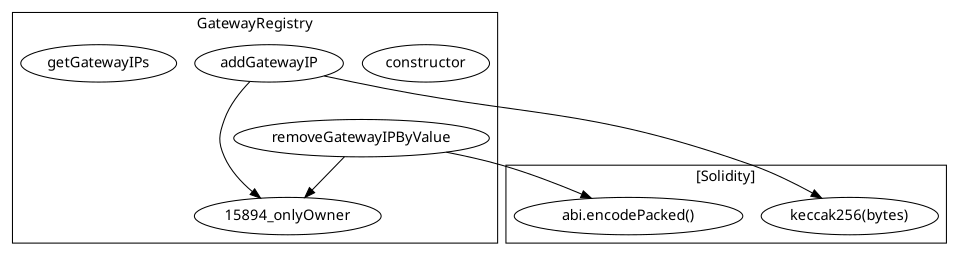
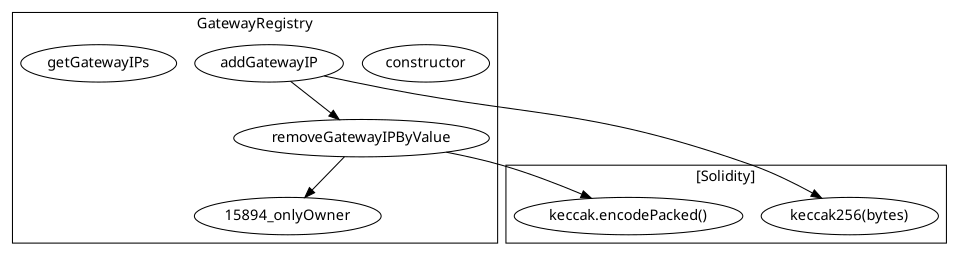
  strict digraph {
    fontname="Noto Sans"
    node [fontname="Noto Sans"]
    edge [fontname="Noto Sans"]
    n1 [label=constructor]
    n2 [label=removeGatewayIPByValue]
    "15894_onlyOwner"
    n4 [label=addGatewayIP]
    n5 [label=getGatewayIPs]
-   "abi.encodePacked()"
+   "abi.encodePacked()" [label="keccak.encodePacked()"]
    "keccak256(bytes)"
    subgraph cluster_1 {
      label=GatewayRegistry
      n1
      n2
      "15894_onlyOwner"
      n4
      n5
    }
    subgraph cluster_2 {
      label="[Solidity]"
      "abi.encodePacked()"
      "keccak256(bytes)"
    }
    n2 -> "15894_onlyOwner"
    n2 -> "abi.encodePacked()"
-   n4 -> "15894_onlyOwner"
+   n4 -> n2
    n4 -> "keccak256(bytes)"
  }
